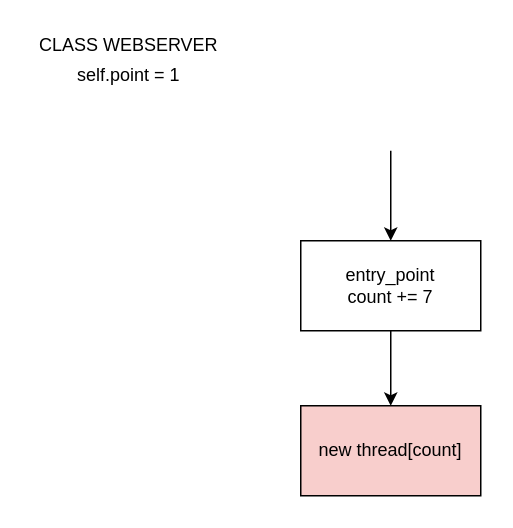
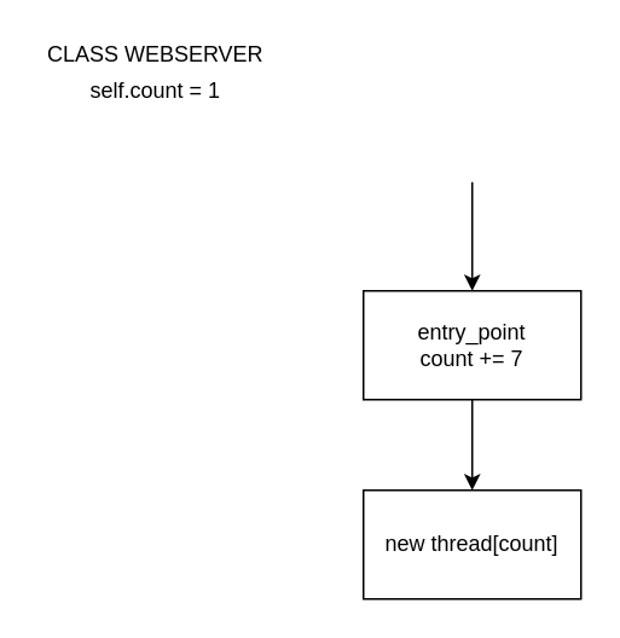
  <mxCell id="0" />
  <mxCell id="1" parent="0" />
  <mxCell id="2" style="edgeStyle=orthogonalEdgeStyle;rounded=0;orthogonalLoop=1;jettySize=auto;html=1;exitX=0.5;exitY=1;exitDx=0;exitDy=0;" edge="1" parent="1" source="3"><mxGeometry relative="1" as="geometry"><mxPoint x="260" y="270" as="targetPoint" /></mxGeometry></mxCell>
  <mxCell id="3" value="entry_point&lt;br&gt;count += 7" style="rounded=0;whiteSpace=wrap;html=1;" vertex="1" parent="1"><mxGeometry x="200" y="160" width="120" height="60" as="geometry" /></mxCell>
  <mxCell id="4" value="" style="endArrow=classic;html=1;rounded=0;entryX=0.5;entryY=0;entryDx=0;entryDy=0;" edge="1" parent="1" target="3"><mxGeometry width="50" height="50" relative="1" as="geometry"><mxPoint x="260" y="100" as="sourcePoint" /><mxPoint x="420" y="160" as="targetPoint" /></mxGeometry></mxCell>
  <mxCell id="5" value="CLASS WEBSERVER" style="text;html=1;align=center;verticalAlign=middle;resizable=0;points=[];autosize=1;strokeColor=none;fillColor=none;" vertex="1" parent="1"><mxGeometry x="20" y="20" width="130" height="20" as="geometry" /></mxCell>
- <mxCell id="6" value="self.point = 1" style="text;html=1;align=center;verticalAlign=middle;resizable=0;points=[];autosize=1;strokeColor=none;fillColor=none;" vertex="1" parent="1"><mxGeometry x="40" y="40" width="90" height="20" as="geometry" /></mxCell>
- <mxCell id="7" value="new thread[count]" style="rounded=0;whiteSpace=wrap;html=1;fillColor=#f8cecc;" vertex="1" parent="1"><mxGeometry x="200" y="270" width="120" height="60" as="geometry" /></mxCell>
+ <mxCell id="6" value="self.count = 1" style="text;html=1;align=center;verticalAlign=middle;resizable=0;points=[];autosize=1;strokeColor=none;fillColor=none;" vertex="1" parent="1"><mxGeometry x="40" y="40" width="90" height="20" as="geometry" /></mxCell>
+ <mxCell id="7" value="new thread[count]" style="rounded=0;whiteSpace=wrap;html=1;" vertex="1" parent="1"><mxGeometry x="200" y="270" width="120" height="60" as="geometry" /></mxCell>
